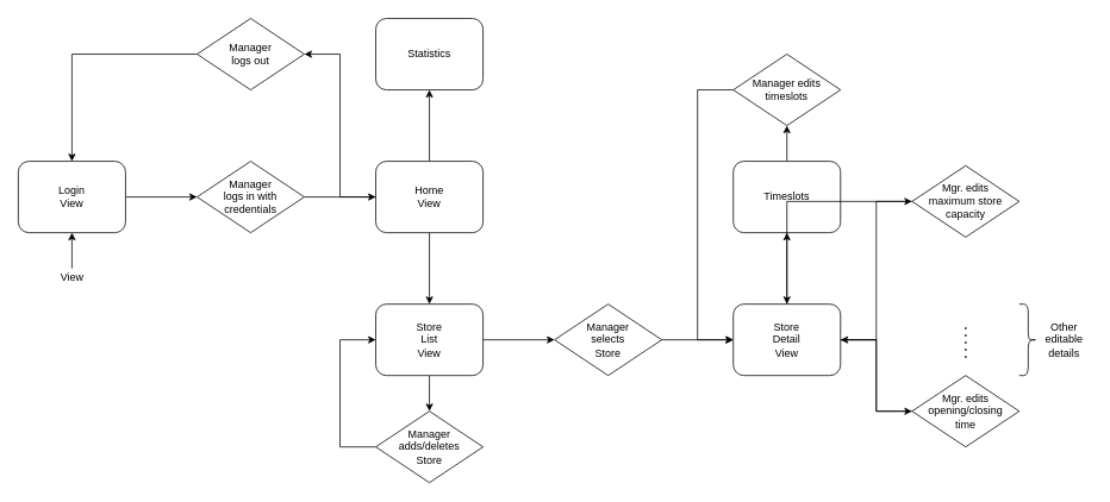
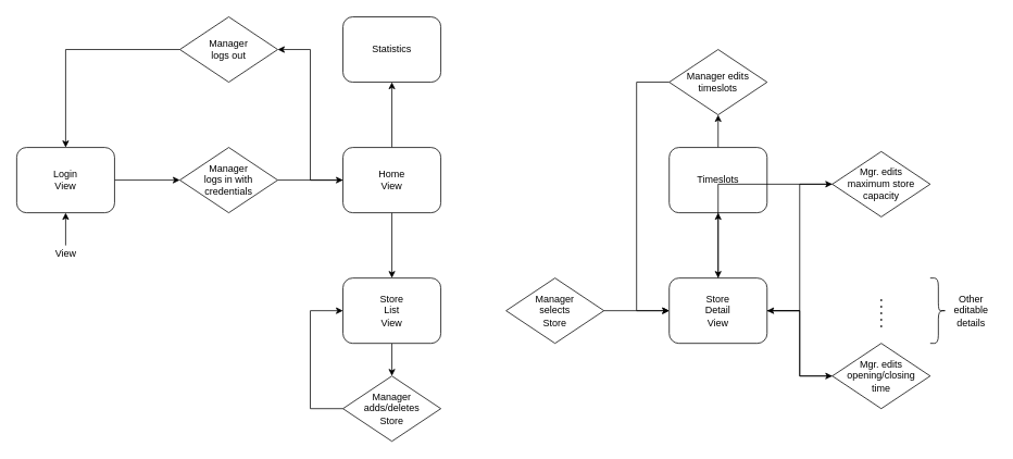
  <mxCell id="0" />
  <mxCell id="1" parent="0" />
  <mxCell id="2" value="" style="edgeStyle=orthogonalEdgeStyle;rounded=0;orthogonalLoop=1;jettySize=auto;html=1;" parent="1" source="3" target="5" edge="1"><mxGeometry relative="1" as="geometry" /></mxCell>
  <mxCell id="3" value="Login&lt;br&gt;View" style="rounded=1;whiteSpace=wrap;html=1;" parent="1" vertex="1"><mxGeometry x="20" y="180" width="120" height="80" as="geometry" /></mxCell>
  <mxCell id="4" style="edgeStyle=orthogonalEdgeStyle;rounded=0;orthogonalLoop=1;jettySize=auto;html=1;exitX=1;exitY=0.5;exitDx=0;exitDy=0;" parent="1" source="5" target="9" edge="1"><mxGeometry relative="1" as="geometry" /></mxCell>
  <mxCell id="5" value="Manager&lt;br&gt;logs&amp;nbsp;in with&lt;br&gt;credentials" style="rhombus;whiteSpace=wrap;html=1;rounded=1;arcSize=0;" parent="1" vertex="1"><mxGeometry x="220" y="180" width="120" height="80" as="geometry" /></mxCell>
  <mxCell id="6" value="" style="edgeStyle=orthogonalEdgeStyle;rounded=0;orthogonalLoop=1;jettySize=auto;html=1;" parent="1" source="9" target="10" edge="1"><mxGeometry relative="1" as="geometry" /></mxCell>
  <mxCell id="7" value="" style="edgeStyle=orthogonalEdgeStyle;rounded=0;orthogonalLoop=1;jettySize=auto;html=1;" parent="1" source="9" target="13" edge="1"><mxGeometry relative="1" as="geometry" /></mxCell>
  <mxCell id="8" style="edgeStyle=orthogonalEdgeStyle;rounded=0;orthogonalLoop=1;jettySize=auto;html=1;exitX=0;exitY=0.5;exitDx=0;exitDy=0;entryX=1;entryY=0.5;entryDx=0;entryDy=0;" edge="1" parent="1" source="9" target="34"><mxGeometry relative="1" as="geometry"><mxPoint x="360" y="140" as="targetPoint" /></mxGeometry></mxCell>
  <mxCell id="9" value="Home&lt;br&gt;View" style="rounded=1;whiteSpace=wrap;html=1;" parent="1" vertex="1"><mxGeometry x="420" y="180" width="120" height="80" as="geometry" /></mxCell>
  <mxCell id="10" value="Statistics" style="whiteSpace=wrap;html=1;rounded=1;" parent="1" vertex="1"><mxGeometry x="420" y="20" width="120" height="80" as="geometry" /></mxCell>
- <mxCell id="11" value="" style="edgeStyle=orthogonalEdgeStyle;rounded=0;orthogonalLoop=1;jettySize=auto;html=1;" parent="1" source="13" target="15" edge="1"><mxGeometry relative="1" as="geometry" /></mxCell>
  <mxCell id="12" style="edgeStyle=orthogonalEdgeStyle;rounded=0;orthogonalLoop=1;jettySize=auto;html=1;exitX=0.5;exitY=1;exitDx=0;exitDy=0;" parent="1" source="13" target="27" edge="1"><mxGeometry relative="1" as="geometry" /></mxCell>
  <mxCell id="13" value="Store&lt;br&gt;List&lt;br&gt;View" style="whiteSpace=wrap;html=1;rounded=1;" parent="1" vertex="1"><mxGeometry x="420" y="340" width="120" height="80" as="geometry" /></mxCell>
  <mxCell id="14" style="edgeStyle=orthogonalEdgeStyle;rounded=0;orthogonalLoop=1;jettySize=auto;html=1;exitX=1;exitY=0.5;exitDx=0;exitDy=0;" parent="1" source="15" target="19" edge="1"><mxGeometry relative="1" as="geometry" /></mxCell>
  <mxCell id="15" value="Manager&lt;br&gt;selects&lt;br&gt;Store" style="rhombus;whiteSpace=wrap;html=1;rounded=1;arcSize=0;" parent="1" vertex="1"><mxGeometry x="620" y="340" width="120" height="80" as="geometry" /></mxCell>
  <mxCell id="16" style="edgeStyle=orthogonalEdgeStyle;rounded=0;orthogonalLoop=1;jettySize=auto;html=1;exitX=0.5;exitY=0;exitDx=0;exitDy=0;" parent="1" source="19" target="23" edge="1"><mxGeometry relative="1" as="geometry" /></mxCell>
  <mxCell id="17" style="edgeStyle=orthogonalEdgeStyle;rounded=0;orthogonalLoop=1;jettySize=auto;html=1;exitX=1;exitY=0.5;exitDx=0;exitDy=0;entryX=0;entryY=0.5;entryDx=0;entryDy=0;" parent="1" source="19" target="25" edge="1"><mxGeometry relative="1" as="geometry" /></mxCell>
  <mxCell id="18" style="edgeStyle=orthogonalEdgeStyle;rounded=0;orthogonalLoop=1;jettySize=auto;html=1;exitX=1;exitY=0.5;exitDx=0;exitDy=0;entryX=0;entryY=0.5;entryDx=0;entryDy=0;" parent="1" source="19" target="29" edge="1"><mxGeometry relative="1" as="geometry" /></mxCell>
  <mxCell id="19" value="Store&lt;br&gt;Detail&lt;br&gt;View" style="whiteSpace=wrap;html=1;rounded=1;" parent="1" vertex="1"><mxGeometry x="820" y="340" width="120" height="80" as="geometry" /></mxCell>
  <mxCell id="20" style="edgeStyle=orthogonalEdgeStyle;rounded=0;orthogonalLoop=1;jettySize=auto;html=1;exitX=0;exitY=0.5;exitDx=0;exitDy=0;" parent="1" source="21" target="19" edge="1"><mxGeometry relative="1" as="geometry"><Array as="points"><mxPoint x="780" y="100" /><mxPoint x="780" y="380" /></Array></mxGeometry></mxCell>
  <mxCell id="21" value="Manager edits&lt;br&gt;timeslots" style="rhombus;whiteSpace=wrap;html=1;rounded=1;arcSize=0;" parent="1" vertex="1"><mxGeometry x="820" y="60" width="120" height="80" as="geometry" /></mxCell>
  <mxCell id="22" style="edgeStyle=orthogonalEdgeStyle;rounded=0;orthogonalLoop=1;jettySize=auto;html=1;exitX=0.5;exitY=0;exitDx=0;exitDy=0;" parent="1" source="23" target="21" edge="1"><mxGeometry relative="1" as="geometry" /></mxCell>
  <mxCell id="23" value="Timeslots" style="whiteSpace=wrap;html=1;rounded=1;" parent="1" vertex="1"><mxGeometry x="820" y="180" width="120" height="80" as="geometry" /></mxCell>
  <mxCell id="24" style="edgeStyle=orthogonalEdgeStyle;rounded=0;orthogonalLoop=1;jettySize=auto;html=1;exitX=0;exitY=0.5;exitDx=0;exitDy=0;" parent="1" source="25" target="19" edge="1"><mxGeometry relative="1" as="geometry" /></mxCell>
  <mxCell id="25" value="Mgr. edits&lt;br&gt;maximum store&lt;br&gt;capacity" style="rhombus;whiteSpace=wrap;html=1;rounded=1;arcSize=0;" parent="1" vertex="1"><mxGeometry x="1020" y="185" width="120" height="80" as="geometry" /></mxCell>
  <mxCell id="26" style="edgeStyle=orthogonalEdgeStyle;rounded=0;orthogonalLoop=1;jettySize=auto;html=1;exitX=0;exitY=0.5;exitDx=0;exitDy=0;" parent="1" source="27" target="13" edge="1"><mxGeometry relative="1" as="geometry"><Array as="points"><mxPoint x="380" y="500" /><mxPoint x="380" y="380" /></Array></mxGeometry></mxCell>
  <mxCell id="27" value="Manager&lt;br&gt;adds/deletes&lt;br&gt;Store" style="rhombus;whiteSpace=wrap;html=1;rounded=1;arcSize=0;" parent="1" vertex="1"><mxGeometry x="420" y="460" width="120" height="80" as="geometry" /></mxCell>
  <mxCell id="28" style="edgeStyle=orthogonalEdgeStyle;rounded=0;orthogonalLoop=1;jettySize=auto;html=1;exitX=0;exitY=0.5;exitDx=0;exitDy=0;entryX=1;entryY=0.5;entryDx=0;entryDy=0;" parent="1" source="29" target="19" edge="1"><mxGeometry relative="1" as="geometry" /></mxCell>
  <mxCell id="29" value="Mgr. edits&lt;br&gt;opening/closing&lt;br&gt;time" style="rhombus;whiteSpace=wrap;html=1;rounded=1;arcSize=0;" parent="1" vertex="1"><mxGeometry x="1020" y="420" width="120" height="80" as="geometry" /></mxCell>
  <mxCell id="30" value="" style="shape=curlyBracket;whiteSpace=wrap;html=1;rounded=1;rotation=-180;" parent="1" vertex="1"><mxGeometry x="1140" y="340" width="20" height="80" as="geometry" /></mxCell>
  <mxCell id="31" value="" style="endArrow=none;dashed=1;html=1;dashPattern=1 3;strokeWidth=2;" parent="1" edge="1"><mxGeometry width="50" height="50" relative="1" as="geometry"><mxPoint x="1080" y="400" as="sourcePoint" /><mxPoint x="1080" y="360" as="targetPoint" /></mxGeometry></mxCell>
  <mxCell id="32" value="Other&lt;br&gt;editable&lt;br&gt;details" style="text;html=1;align=center;verticalAlign=middle;resizable=0;points=[];autosize=1;" parent="1" vertex="1"><mxGeometry x="1160" y="355" width="60" height="50" as="geometry" /></mxCell>
  <mxCell id="33" style="edgeStyle=orthogonalEdgeStyle;rounded=0;orthogonalLoop=1;jettySize=auto;html=1;exitX=0;exitY=0.5;exitDx=0;exitDy=0;" edge="1" parent="1" source="34" target="3"><mxGeometry relative="1" as="geometry" /></mxCell>
  <mxCell id="34" value="Manager&lt;br&gt;logs out" style="rhombus;whiteSpace=wrap;html=1;rounded=1;arcSize=0;" vertex="1" parent="1"><mxGeometry x="220" y="20" width="120" height="80" as="geometry" /></mxCell>
  <mxCell id="35" value="" style="endArrow=classic;html=1;entryX=0.5;entryY=1;entryDx=0;entryDy=0;" edge="1" parent="1" target="3"><mxGeometry width="50" height="50" relative="1" as="geometry"><mxPoint x="80" y="300" as="sourcePoint" /><mxPoint x="100" y="320" as="targetPoint" /></mxGeometry></mxCell>
  <mxCell id="36" value="View" style="text;html=1;align=center;verticalAlign=middle;resizable=0;points=[];autosize=1;" vertex="1" parent="1"><mxGeometry x="60" y="300" width="40" height="20" as="geometry" /></mxCell>
